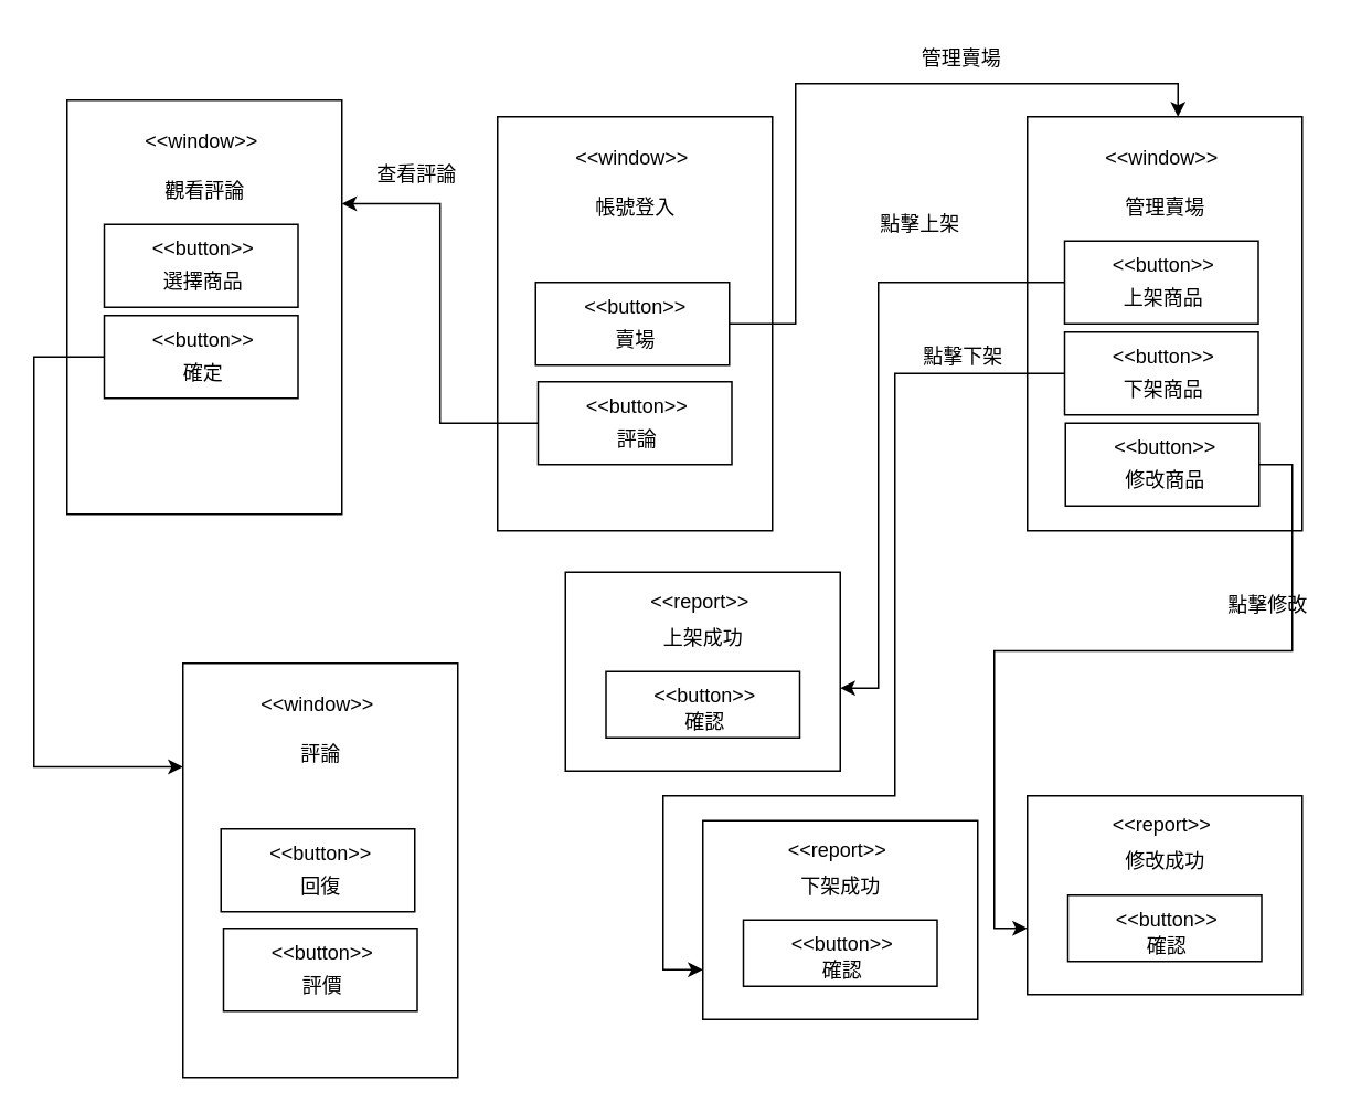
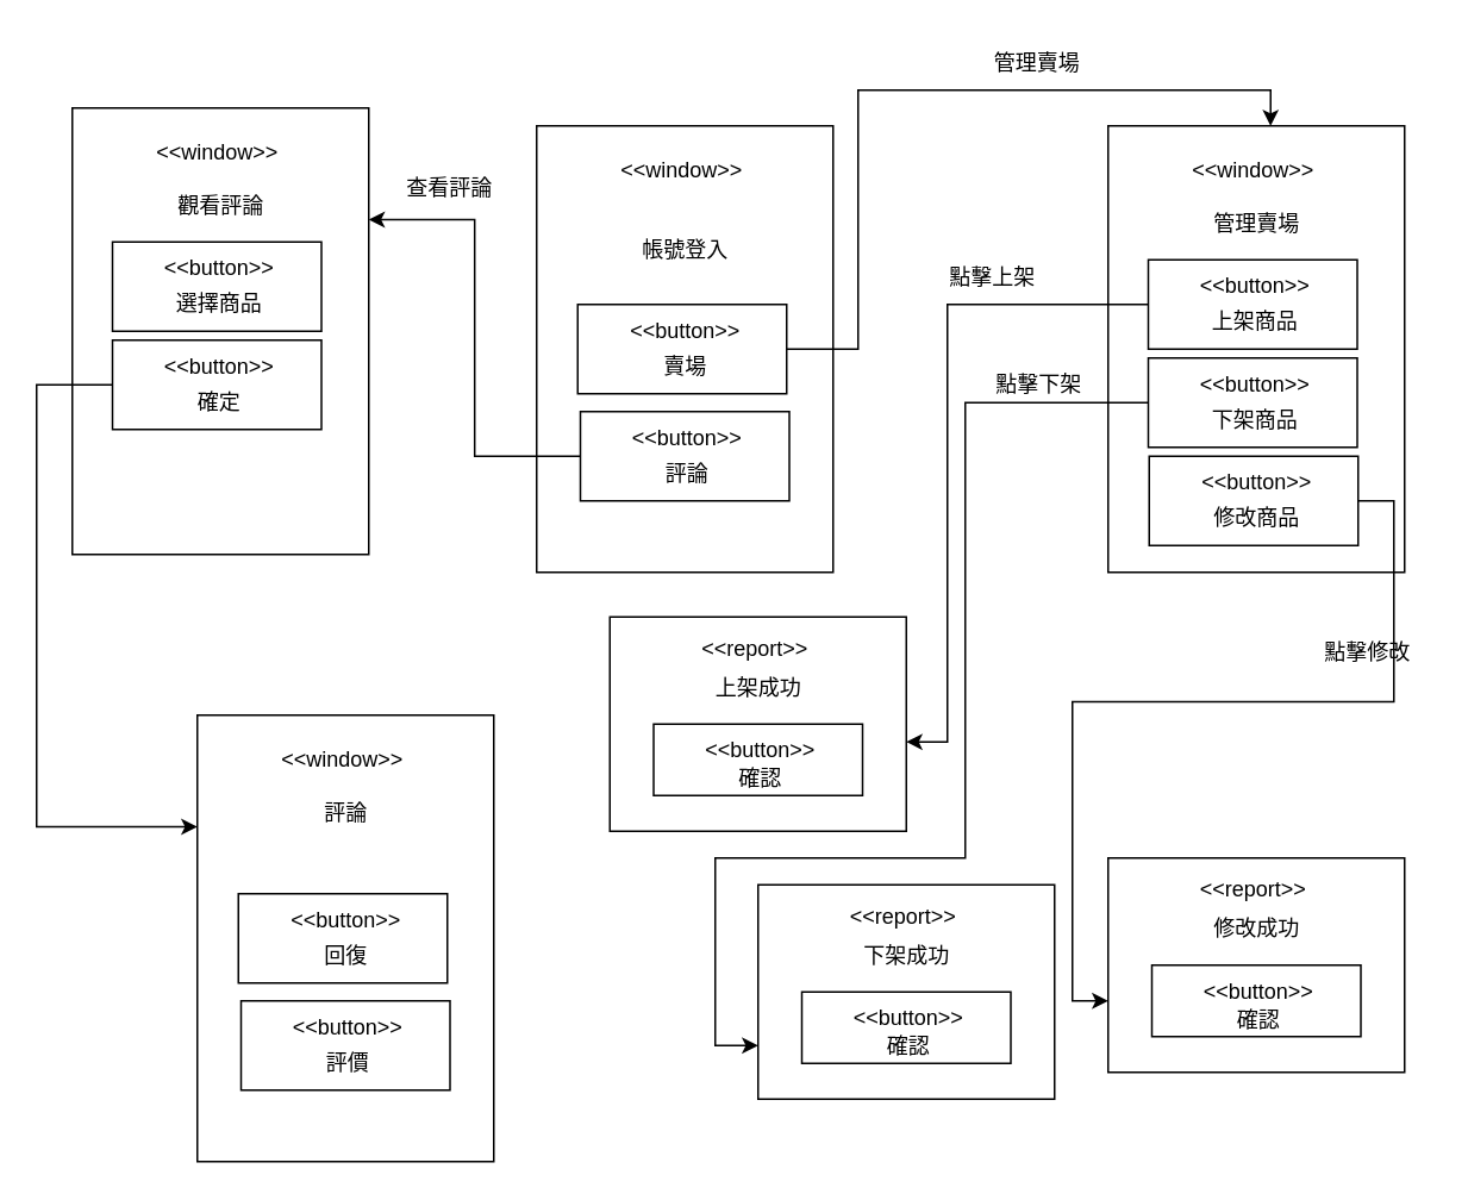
  <mxCell id="0" />
  <mxCell id="1" parent="0" />
  <mxCell id="2" value="" style="group" vertex="1" connectable="0" parent="1"><mxGeometry x="300" y="70" width="166" height="250" as="geometry" /></mxCell>
  <mxCell id="3" value="" style="rounded=0;whiteSpace=wrap;html=1;" vertex="1" parent="2"><mxGeometry width="166" height="250" as="geometry" /></mxCell>
  <mxCell id="4" value="&amp;lt;&amp;lt;window&amp;gt;&amp;gt;" style="text;html=1;align=center;verticalAlign=middle;resizable=0;points=[];autosize=1;strokeColor=none;fillColor=none;" vertex="1" parent="2"><mxGeometry x="36" y="10" width="90" height="30" as="geometry" /></mxCell>
- <mxCell id="5" value="帳號登入" style="text;html=1;align=center;verticalAlign=middle;resizable=0;points=[];autosize=1;strokeColor=none;fillColor=none;" vertex="1" parent="2"><mxGeometry x="48" y="40" width="70" height="30" as="geometry" /></mxCell>
+ <mxCell id="5" value="帳號登入" style="text;html=1;align=center;verticalAlign=middle;resizable=0;points=[];autosize=1;strokeColor=none;fillColor=none;" vertex="1" parent="2"><mxGeometry x="48" y="55" width="70" height="30" as="geometry" /></mxCell>
  <mxCell id="6" value="" style="group" vertex="1" connectable="0" parent="2"><mxGeometry x="23" y="100" width="117" height="50" as="geometry" /></mxCell>
  <mxCell id="7" value="" style="rounded=0;whiteSpace=wrap;html=1;" vertex="1" parent="6"><mxGeometry width="117" height="50" as="geometry" /></mxCell>
  <mxCell id="8" value="&amp;lt;&amp;lt;button&amp;gt;&amp;gt;" style="text;html=1;align=center;verticalAlign=middle;resizable=0;points=[];autosize=1;strokeColor=none;fillColor=none;" vertex="1" parent="6"><mxGeometry x="19.5" width="80" height="30" as="geometry" /></mxCell>
  <mxCell id="9" value="賣場" style="text;html=1;align=center;verticalAlign=middle;resizable=0;points=[];autosize=1;strokeColor=none;fillColor=none;" vertex="1" parent="6"><mxGeometry x="34.5" y="20" width="50" height="30" as="geometry" /></mxCell>
  <mxCell id="10" style="edgeStyle=orthogonalEdgeStyle;rounded=0;orthogonalLoop=1;jettySize=auto;html=1;exitX=0.5;exitY=1;exitDx=0;exitDy=0;" edge="1" parent="2" source="3" target="3"><mxGeometry relative="1" as="geometry" /></mxCell>
  <mxCell id="11" value="" style="group" vertex="1" connectable="0" parent="1"><mxGeometry x="620" y="70" width="166" height="250" as="geometry" /></mxCell>
  <mxCell id="12" value="" style="rounded=0;whiteSpace=wrap;html=1;" vertex="1" parent="11"><mxGeometry width="166" height="250" as="geometry" /></mxCell>
  <mxCell id="13" value="&amp;lt;&amp;lt;window&amp;gt;&amp;gt;" style="text;html=1;align=center;verticalAlign=middle;resizable=0;points=[];autosize=1;strokeColor=none;fillColor=none;" vertex="1" parent="11"><mxGeometry x="36" y="10" width="90" height="30" as="geometry" /></mxCell>
  <mxCell id="14" value="管理賣場" style="text;html=1;align=center;verticalAlign=middle;resizable=0;points=[];autosize=1;strokeColor=none;fillColor=none;" vertex="1" parent="11"><mxGeometry x="48" y="40" width="70" height="30" as="geometry" /></mxCell>
  <mxCell id="15" value="" style="group" vertex="1" connectable="0" parent="11"><mxGeometry x="22.5" y="130" width="117" height="55" as="geometry" /></mxCell>
  <mxCell id="16" value="" style="rounded=0;whiteSpace=wrap;html=1;" vertex="1" parent="15"><mxGeometry width="117" height="50" as="geometry" /></mxCell>
  <mxCell id="17" value="&amp;lt;&amp;lt;button&amp;gt;&amp;gt;" style="text;html=1;align=center;verticalAlign=middle;resizable=0;points=[];autosize=1;strokeColor=none;fillColor=none;" vertex="1" parent="15"><mxGeometry x="19.5" width="80" height="30" as="geometry" /></mxCell>
  <mxCell id="18" value="下架商品" style="text;html=1;align=center;verticalAlign=middle;resizable=0;points=[];autosize=1;strokeColor=none;fillColor=none;" vertex="1" parent="15"><mxGeometry x="24.5" y="20" width="70" height="30" as="geometry" /></mxCell>
  <mxCell id="19" value="" style="group" vertex="1" connectable="0" parent="11"><mxGeometry x="23" y="185" width="117" height="55" as="geometry" /></mxCell>
  <mxCell id="20" value="" style="rounded=0;whiteSpace=wrap;html=1;" vertex="1" parent="19"><mxGeometry width="117" height="50" as="geometry" /></mxCell>
  <mxCell id="21" value="&amp;lt;&amp;lt;button&amp;gt;&amp;gt;" style="text;html=1;align=center;verticalAlign=middle;resizable=0;points=[];autosize=1;strokeColor=none;fillColor=none;" vertex="1" parent="19"><mxGeometry x="19.5" width="80" height="30" as="geometry" /></mxCell>
  <mxCell id="22" value="修改商品" style="text;html=1;align=center;verticalAlign=middle;resizable=0;points=[];autosize=1;strokeColor=none;fillColor=none;" vertex="1" parent="19"><mxGeometry x="24.5" y="20" width="70" height="30" as="geometry" /></mxCell>
  <mxCell id="23" value="" style="group" vertex="1" connectable="0" parent="11"><mxGeometry x="22.5" y="75" width="117" height="55" as="geometry" /></mxCell>
  <mxCell id="24" value="" style="rounded=0;whiteSpace=wrap;html=1;" vertex="1" parent="23"><mxGeometry width="117" height="50" as="geometry" /></mxCell>
  <mxCell id="25" value="&amp;lt;&amp;lt;button&amp;gt;&amp;gt;" style="text;html=1;align=center;verticalAlign=middle;resizable=0;points=[];autosize=1;strokeColor=none;fillColor=none;" vertex="1" parent="23"><mxGeometry x="19.5" width="80" height="30" as="geometry" /></mxCell>
  <mxCell id="26" value="上架商品" style="text;html=1;align=center;verticalAlign=middle;resizable=0;points=[];autosize=1;strokeColor=none;fillColor=none;" vertex="1" parent="23"><mxGeometry x="24.5" y="20" width="70" height="30" as="geometry" /></mxCell>
  <mxCell id="27" value="" style="group" vertex="1" connectable="0" parent="1"><mxGeometry x="40" y="60" width="166" height="250" as="geometry" /></mxCell>
  <mxCell id="28" value="" style="rounded=0;whiteSpace=wrap;html=1;" vertex="1" parent="27"><mxGeometry width="166" height="250" as="geometry" /></mxCell>
  <mxCell id="29" value="&amp;lt;&amp;lt;window&amp;gt;&amp;gt;" style="text;html=1;align=center;verticalAlign=middle;resizable=0;points=[];autosize=1;strokeColor=none;fillColor=none;" vertex="1" parent="27"><mxGeometry x="36" y="10" width="90" height="30" as="geometry" /></mxCell>
  <mxCell id="30" value="觀看評論" style="text;html=1;align=center;verticalAlign=middle;resizable=0;points=[];autosize=1;strokeColor=none;fillColor=none;" vertex="1" parent="27"><mxGeometry x="48" y="40" width="70" height="30" as="geometry" /></mxCell>
  <mxCell id="31" value="" style="group" vertex="1" connectable="0" parent="27"><mxGeometry x="22.5" y="130" width="117" height="55" as="geometry" /></mxCell>
  <mxCell id="32" value="" style="rounded=0;whiteSpace=wrap;html=1;" vertex="1" parent="31"><mxGeometry width="117" height="50" as="geometry" /></mxCell>
  <mxCell id="33" value="&amp;lt;&amp;lt;button&amp;gt;&amp;gt;" style="text;html=1;align=center;verticalAlign=middle;resizable=0;points=[];autosize=1;strokeColor=none;fillColor=none;" vertex="1" parent="31"><mxGeometry x="19.5" width="80" height="30" as="geometry" /></mxCell>
  <mxCell id="34" value="確定" style="text;html=1;align=center;verticalAlign=middle;resizable=0;points=[];autosize=1;strokeColor=none;fillColor=none;" vertex="1" parent="31"><mxGeometry x="34.5" y="20" width="50" height="30" as="geometry" /></mxCell>
  <mxCell id="35" value="" style="group" vertex="1" connectable="0" parent="27"><mxGeometry x="22.5" y="75" width="117" height="55" as="geometry" /></mxCell>
  <mxCell id="36" value="" style="rounded=0;whiteSpace=wrap;html=1;" vertex="1" parent="35"><mxGeometry width="117" height="50" as="geometry" /></mxCell>
  <mxCell id="37" value="&amp;lt;&amp;lt;button&amp;gt;&amp;gt;" style="text;html=1;align=center;verticalAlign=middle;resizable=0;points=[];autosize=1;strokeColor=none;fillColor=none;" vertex="1" parent="35"><mxGeometry x="19.5" width="80" height="30" as="geometry" /></mxCell>
  <mxCell id="38" value="選擇商品" style="text;html=1;align=center;verticalAlign=middle;resizable=0;points=[];autosize=1;strokeColor=none;fillColor=none;" vertex="1" parent="35"><mxGeometry x="24.5" y="20" width="70" height="30" as="geometry" /></mxCell>
  <mxCell id="39" style="edgeStyle=orthogonalEdgeStyle;rounded=0;orthogonalLoop=1;jettySize=auto;html=1;exitX=0.5;exitY=1;exitDx=0;exitDy=0;" edge="1" parent="27" source="28" target="28"><mxGeometry relative="1" as="geometry" /></mxCell>
  <mxCell id="40" value="" style="group" vertex="1" connectable="0" parent="1"><mxGeometry x="424" y="495" width="166" height="120" as="geometry" /></mxCell>
  <mxCell id="41" value="" style="rounded=0;whiteSpace=wrap;html=1;" vertex="1" parent="40"><mxGeometry width="166" height="120" as="geometry" /></mxCell>
  <mxCell id="42" value="&amp;lt;&amp;lt;report&amp;gt;&amp;gt;" style="text;html=1;align=center;verticalAlign=middle;resizable=0;points=[];autosize=1;strokeColor=none;fillColor=none;" vertex="1" parent="40"><mxGeometry x="41" y="3.2" width="80" height="30" as="geometry" /></mxCell>
  <mxCell id="43" value="下架成功" style="text;html=1;align=center;verticalAlign=middle;resizable=0;points=[];autosize=1;strokeColor=none;fillColor=none;" vertex="1" parent="40"><mxGeometry x="48" y="25" width="70" height="30" as="geometry" /></mxCell>
  <mxCell id="44" value="" style="group" vertex="1" connectable="0" parent="40"><mxGeometry x="24.5" y="60" width="117" height="46" as="geometry" /></mxCell>
  <mxCell id="45" value="" style="rounded=0;whiteSpace=wrap;html=1;" vertex="1" parent="44"><mxGeometry width="117" height="40" as="geometry" /></mxCell>
  <mxCell id="46" value="&amp;lt;&amp;lt;button&amp;gt;&amp;gt;" style="text;html=1;align=center;verticalAlign=middle;resizable=0;points=[];autosize=1;strokeColor=none;fillColor=none;" vertex="1" parent="44"><mxGeometry x="19.5" width="80" height="30" as="geometry" /></mxCell>
  <mxCell id="47" value="確認" style="text;html=1;align=center;verticalAlign=middle;resizable=0;points=[];autosize=1;strokeColor=none;fillColor=none;" vertex="1" parent="44"><mxGeometry x="34.5" y="16" width="50" height="30" as="geometry" /></mxCell>
  <mxCell id="48" value="" style="group" vertex="1" connectable="0" parent="1"><mxGeometry x="341" y="345" width="166" height="120" as="geometry" /></mxCell>
  <mxCell id="49" value="" style="rounded=0;whiteSpace=wrap;html=1;" vertex="1" parent="48"><mxGeometry width="166" height="120" as="geometry" /></mxCell>
  <mxCell id="50" value="&amp;lt;&amp;lt;report&amp;gt;&amp;gt;" style="text;html=1;align=center;verticalAlign=middle;resizable=0;points=[];autosize=1;strokeColor=none;fillColor=none;" vertex="1" parent="48"><mxGeometry x="41" y="3.2" width="80" height="30" as="geometry" /></mxCell>
  <mxCell id="51" value="上架成功" style="text;html=1;align=center;verticalAlign=middle;resizable=0;points=[];autosize=1;strokeColor=none;fillColor=none;" vertex="1" parent="48"><mxGeometry x="48" y="25" width="70" height="30" as="geometry" /></mxCell>
  <mxCell id="52" value="" style="group" vertex="1" connectable="0" parent="48"><mxGeometry x="24.5" y="60" width="117" height="46" as="geometry" /></mxCell>
  <mxCell id="53" value="" style="rounded=0;whiteSpace=wrap;html=1;" vertex="1" parent="52"><mxGeometry width="117" height="40" as="geometry" /></mxCell>
  <mxCell id="54" value="&amp;lt;&amp;lt;button&amp;gt;&amp;gt;" style="text;html=1;align=center;verticalAlign=middle;resizable=0;points=[];autosize=1;strokeColor=none;fillColor=none;" vertex="1" parent="52"><mxGeometry x="19.5" width="80" height="30" as="geometry" /></mxCell>
  <mxCell id="55" value="確認" style="text;html=1;align=center;verticalAlign=middle;resizable=0;points=[];autosize=1;strokeColor=none;fillColor=none;" vertex="1" parent="52"><mxGeometry x="34.5" y="16" width="50" height="30" as="geometry" /></mxCell>
  <mxCell id="56" value="" style="group" vertex="1" connectable="0" parent="1"><mxGeometry x="620" y="480" width="166" height="120" as="geometry" /></mxCell>
  <mxCell id="57" value="" style="rounded=0;whiteSpace=wrap;html=1;" vertex="1" parent="56"><mxGeometry width="166" height="120" as="geometry" /></mxCell>
  <mxCell id="58" value="&amp;lt;&amp;lt;report&amp;gt;&amp;gt;" style="text;html=1;align=center;verticalAlign=middle;resizable=0;points=[];autosize=1;strokeColor=none;fillColor=none;" vertex="1" parent="56"><mxGeometry x="41" y="3.2" width="80" height="30" as="geometry" /></mxCell>
  <mxCell id="59" value="修改成功" style="text;html=1;align=center;verticalAlign=middle;resizable=0;points=[];autosize=1;strokeColor=none;fillColor=none;" vertex="1" parent="56"><mxGeometry x="48" y="25" width="70" height="30" as="geometry" /></mxCell>
  <mxCell id="60" value="" style="group" vertex="1" connectable="0" parent="56"><mxGeometry x="24.5" y="60" width="117" height="46" as="geometry" /></mxCell>
  <mxCell id="61" value="" style="rounded=0;whiteSpace=wrap;html=1;" vertex="1" parent="60"><mxGeometry width="117" height="40" as="geometry" /></mxCell>
  <mxCell id="62" value="&amp;lt;&amp;lt;button&amp;gt;&amp;gt;" style="text;html=1;align=center;verticalAlign=middle;resizable=0;points=[];autosize=1;strokeColor=none;fillColor=none;" vertex="1" parent="60"><mxGeometry x="19.5" width="80" height="30" as="geometry" /></mxCell>
  <mxCell id="63" value="確認" style="text;html=1;align=center;verticalAlign=middle;resizable=0;points=[];autosize=1;strokeColor=none;fillColor=none;" vertex="1" parent="60"><mxGeometry x="34.5" y="16" width="50" height="30" as="geometry" /></mxCell>
  <mxCell id="64" style="edgeStyle=orthogonalEdgeStyle;rounded=0;orthogonalLoop=1;jettySize=auto;html=1;exitX=1;exitY=0.5;exitDx=0;exitDy=0;entryX=0;entryY=0.667;entryDx=0;entryDy=0;entryPerimeter=0;" edge="1" parent="1" source="20" target="57"><mxGeometry relative="1" as="geometry" /></mxCell>
  <mxCell id="65" style="edgeStyle=orthogonalEdgeStyle;rounded=0;orthogonalLoop=1;jettySize=auto;html=1;exitX=1;exitY=0.5;exitDx=0;exitDy=0;entryX=0.548;entryY=0;entryDx=0;entryDy=0;entryPerimeter=0;" edge="1" parent="1" source="7" target="12"><mxGeometry relative="1" as="geometry"><Array as="points"><mxPoint x="480" y="195" /><mxPoint x="480" y="50" /><mxPoint x="711" y="50" /></Array></mxGeometry></mxCell>
  <mxCell id="66" style="edgeStyle=orthogonalEdgeStyle;rounded=0;orthogonalLoop=1;jettySize=auto;html=1;exitX=0;exitY=0.5;exitDx=0;exitDy=0;entryX=0;entryY=0.75;entryDx=0;entryDy=0;" edge="1" parent="1" source="16" target="41"><mxGeometry relative="1" as="geometry"><Array as="points"><mxPoint x="540" y="225" /><mxPoint x="540" y="480" /><mxPoint x="400" y="480" /><mxPoint x="400" y="585" /></Array></mxGeometry></mxCell>
  <mxCell id="67" value="管理賣場" style="text;html=1;align=center;verticalAlign=middle;resizable=0;points=[];autosize=1;strokeColor=none;fillColor=none;" vertex="1" parent="1"><mxGeometry x="545" y="20" width="70" height="30" as="geometry" /></mxCell>
  <mxCell id="68" value="" style="group" vertex="1" connectable="0" parent="1"><mxGeometry x="324.5" y="230" width="117" height="50" as="geometry" /></mxCell>
  <mxCell id="69" value="" style="rounded=0;whiteSpace=wrap;html=1;" vertex="1" parent="68"><mxGeometry width="117" height="50" as="geometry" /></mxCell>
  <mxCell id="70" value="&amp;lt;&amp;lt;button&amp;gt;&amp;gt;" style="text;html=1;align=center;verticalAlign=middle;resizable=0;points=[];autosize=1;strokeColor=none;fillColor=none;" vertex="1" parent="68"><mxGeometry x="19.5" width="80" height="30" as="geometry" /></mxCell>
  <mxCell id="71" value="評論" style="text;html=1;align=center;verticalAlign=middle;resizable=0;points=[];autosize=1;strokeColor=none;fillColor=none;" vertex="1" parent="68"><mxGeometry x="34.5" y="20" width="50" height="30" as="geometry" /></mxCell>
  <mxCell id="72" style="edgeStyle=orthogonalEdgeStyle;rounded=0;orthogonalLoop=1;jettySize=auto;html=1;exitX=0;exitY=0.5;exitDx=0;exitDy=0;entryX=1;entryY=0.25;entryDx=0;entryDy=0;" edge="1" parent="1" source="69" target="28"><mxGeometry relative="1" as="geometry" /></mxCell>
  <mxCell id="73" value="查看評論" style="text;html=1;align=center;verticalAlign=middle;resizable=0;points=[];autosize=1;strokeColor=none;fillColor=none;" vertex="1" parent="1"><mxGeometry x="216" y="90" width="70" height="30" as="geometry" /></mxCell>
- <mxCell id="74" value="點擊上架" style="text;html=1;align=center;verticalAlign=middle;resizable=0;points=[];autosize=1;strokeColor=none;fillColor=none;" vertex="1" parent="1"><mxGeometry x="520" y="120" width="70" height="30" as="geometry" /></mxCell>
+ <mxCell id="74" value="點擊上架" style="text;html=1;align=center;verticalAlign=middle;resizable=0;points=[];autosize=1;strokeColor=none;fillColor=none;" vertex="1" parent="1"><mxGeometry x="520" y="140" width="70" height="30" as="geometry" /></mxCell>
  <mxCell id="75" value="點擊下架" style="text;html=1;align=center;verticalAlign=middle;resizable=0;points=[];autosize=1;strokeColor=none;fillColor=none;" vertex="1" parent="1"><mxGeometry x="546" y="200" width="70" height="30" as="geometry" /></mxCell>
  <mxCell id="76" value="點擊修改" style="text;html=1;align=center;verticalAlign=middle;resizable=0;points=[];autosize=1;strokeColor=none;fillColor=none;" vertex="1" parent="1"><mxGeometry x="730" y="350" width="70" height="30" as="geometry" /></mxCell>
  <mxCell id="77" value="" style="group" vertex="1" connectable="0" parent="1"><mxGeometry x="110" y="400" width="166" height="250" as="geometry" /></mxCell>
  <mxCell id="78" value="" style="rounded=0;whiteSpace=wrap;html=1;" vertex="1" parent="77"><mxGeometry width="166" height="250" as="geometry" /></mxCell>
  <mxCell id="79" value="&amp;lt;&amp;lt;window&amp;gt;&amp;gt;" style="text;html=1;align=center;verticalAlign=middle;resizable=0;points=[];autosize=1;strokeColor=none;fillColor=none;" vertex="1" parent="77"><mxGeometry x="36" y="10" width="90" height="30" as="geometry" /></mxCell>
  <mxCell id="80" value="評論" style="text;html=1;align=center;verticalAlign=middle;resizable=0;points=[];autosize=1;strokeColor=none;fillColor=none;" vertex="1" parent="77"><mxGeometry x="58" y="40" width="50" height="30" as="geometry" /></mxCell>
  <mxCell id="81" value="" style="group" vertex="1" connectable="0" parent="77"><mxGeometry x="23" y="100" width="117" height="50" as="geometry" /></mxCell>
  <mxCell id="82" value="" style="rounded=0;whiteSpace=wrap;html=1;" vertex="1" parent="81"><mxGeometry width="117" height="50" as="geometry" /></mxCell>
  <mxCell id="83" value="&amp;lt;&amp;lt;button&amp;gt;&amp;gt;" style="text;html=1;align=center;verticalAlign=middle;resizable=0;points=[];autosize=1;strokeColor=none;fillColor=none;" vertex="1" parent="81"><mxGeometry x="19.5" width="80" height="30" as="geometry" /></mxCell>
  <mxCell id="84" value="回復" style="text;html=1;align=center;verticalAlign=middle;resizable=0;points=[];autosize=1;strokeColor=none;fillColor=none;" vertex="1" parent="81"><mxGeometry x="34.5" y="20" width="50" height="30" as="geometry" /></mxCell>
  <mxCell id="85" style="edgeStyle=orthogonalEdgeStyle;rounded=0;orthogonalLoop=1;jettySize=auto;html=1;exitX=0.5;exitY=1;exitDx=0;exitDy=0;" edge="1" parent="77" source="78" target="78"><mxGeometry relative="1" as="geometry" /></mxCell>
  <mxCell id="86" value="" style="group" vertex="1" connectable="0" parent="1"><mxGeometry x="134.5" y="560" width="117" height="50" as="geometry" /></mxCell>
  <mxCell id="87" value="" style="rounded=0;whiteSpace=wrap;html=1;" vertex="1" parent="86"><mxGeometry width="117" height="50" as="geometry" /></mxCell>
  <mxCell id="88" value="&amp;lt;&amp;lt;button&amp;gt;&amp;gt;" style="text;html=1;align=center;verticalAlign=middle;resizable=0;points=[];autosize=1;strokeColor=none;fillColor=none;" vertex="1" parent="86"><mxGeometry x="19.5" width="80" height="30" as="geometry" /></mxCell>
  <mxCell id="89" value="評價" style="text;html=1;align=center;verticalAlign=middle;resizable=0;points=[];autosize=1;strokeColor=none;fillColor=none;" vertex="1" parent="86"><mxGeometry x="34.5" y="20" width="50" height="30" as="geometry" /></mxCell>
  <mxCell id="90" style="edgeStyle=orthogonalEdgeStyle;rounded=0;orthogonalLoop=1;jettySize=auto;html=1;exitX=0;exitY=0.5;exitDx=0;exitDy=0;entryX=0;entryY=0.25;entryDx=0;entryDy=0;" edge="1" parent="1" source="32" target="78"><mxGeometry relative="1" as="geometry"><Array as="points"><mxPoint x="20" y="215" /><mxPoint x="20" y="463" /></Array></mxGeometry></mxCell>
  <mxCell id="91" style="edgeStyle=orthogonalEdgeStyle;rounded=0;orthogonalLoop=1;jettySize=auto;html=1;exitX=0;exitY=0.5;exitDx=0;exitDy=0;entryX=1;entryY=0.583;entryDx=0;entryDy=0;entryPerimeter=0;" edge="1" parent="1" source="24" target="49"><mxGeometry relative="1" as="geometry"><Array as="points"><mxPoint x="530" y="170" /><mxPoint x="530" y="415" /></Array></mxGeometry></mxCell>
